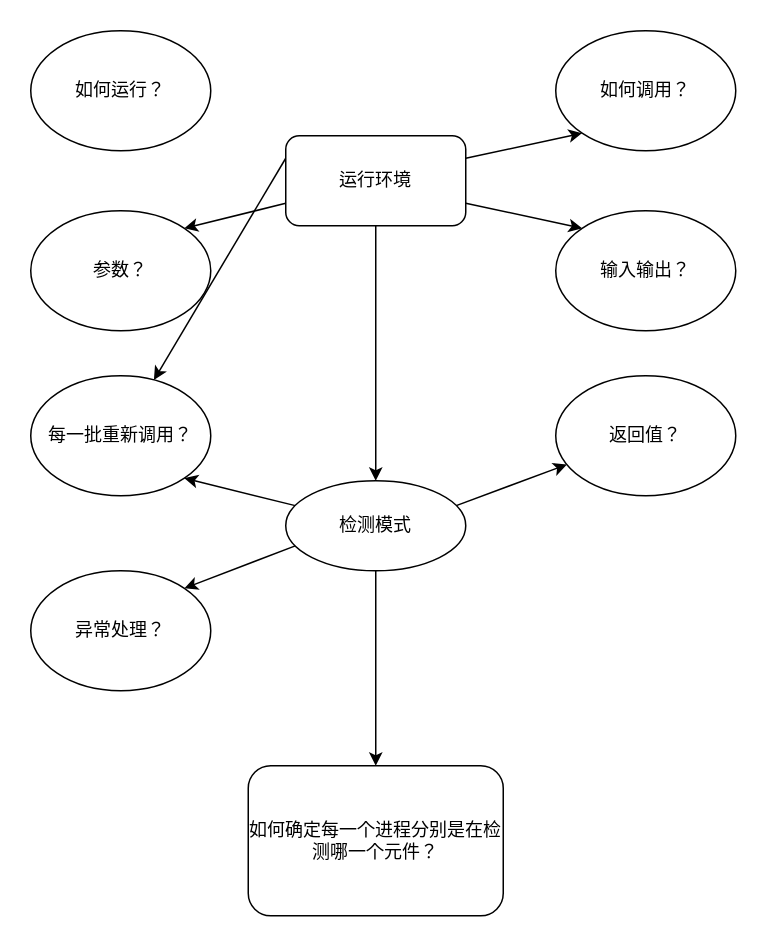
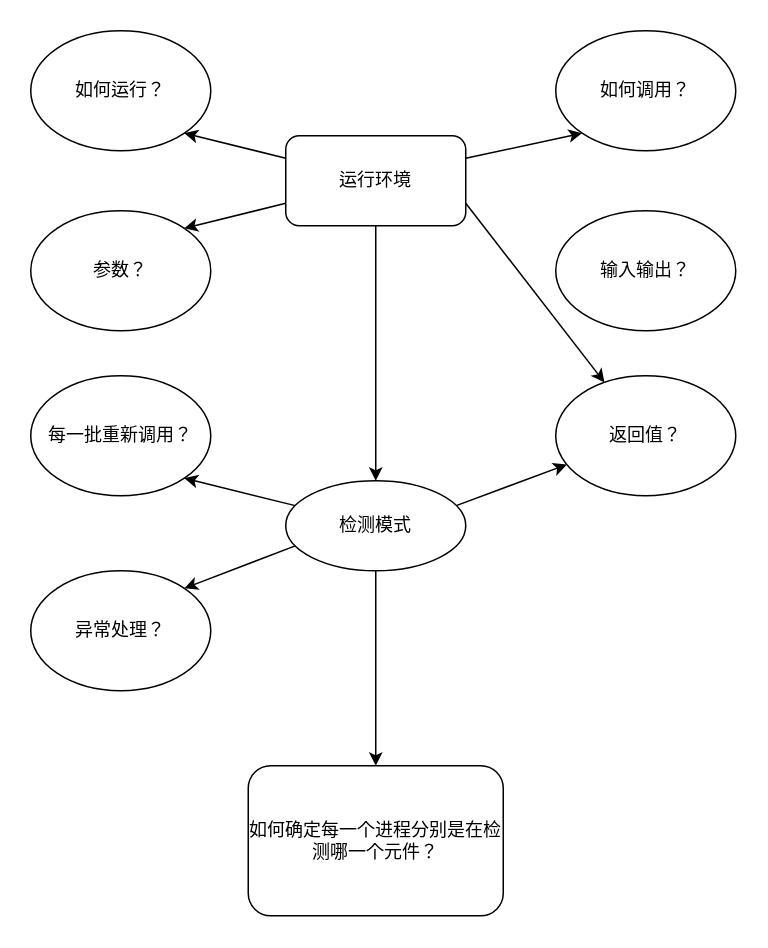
  <mxCell id="0" />
  <mxCell id="1" parent="0" />
- <mxCell id="2" style="rounded=0;orthogonalLoop=1;jettySize=auto;html=1;exitX=0;exitY=0.25;exitDx=0;exitDy=0;" edge="1" parent="1" source="7" target="17"><mxGeometry relative="1" as="geometry" /></mxCell>
+ <mxCell id="2" style="rounded=0;orthogonalLoop=1;jettySize=auto;html=1;exitX=0;exitY=0.25;exitDx=0;exitDy=0;entryX=1;entryY=1;entryDx=0;entryDy=0;" edge="1" parent="1" source="7" target="8"><mxGeometry relative="1" as="geometry" /></mxCell>
  <mxCell id="3" style="edgeStyle=none;rounded=0;orthogonalLoop=1;jettySize=auto;html=1;exitX=0;exitY=0.75;exitDx=0;exitDy=0;entryX=1;entryY=0;entryDx=0;entryDy=0;" edge="1" parent="1" source="7" target="10"><mxGeometry relative="1" as="geometry" /></mxCell>
  <mxCell id="4" style="edgeStyle=none;rounded=0;orthogonalLoop=1;jettySize=auto;html=1;exitX=1;exitY=0.25;exitDx=0;exitDy=0;entryX=0;entryY=1;entryDx=0;entryDy=0;" edge="1" parent="1" source="7" target="9"><mxGeometry relative="1" as="geometry" /></mxCell>
- <mxCell id="5" style="edgeStyle=none;rounded=0;orthogonalLoop=1;jettySize=auto;html=1;exitX=1;exitY=0.75;exitDx=0;exitDy=0;entryX=0;entryY=0;entryDx=0;entryDy=0;" edge="1" parent="1" source="7" target="11"><mxGeometry relative="1" as="geometry" /></mxCell>
+ <mxCell id="5" style="edgeStyle=none;rounded=0;orthogonalLoop=1;jettySize=auto;html=1;exitX=1;exitY=0.75;exitDx=0;exitDy=0;" edge="1" parent="1" source="7" target="18"><mxGeometry relative="1" as="geometry" /></mxCell>
  <mxCell id="6" style="edgeStyle=none;rounded=0;orthogonalLoop=1;jettySize=auto;html=1;" edge="1" parent="1" source="7" target="16"><mxGeometry relative="1" as="geometry" /></mxCell>
  <mxCell id="7" value="运行环境" style="rounded=1;whiteSpace=wrap;html=1;" vertex="1" parent="1"><mxGeometry x="190" y="90" width="120" height="60" as="geometry" /></mxCell>
  <mxCell id="8" value="如何运行？" style="ellipse;whiteSpace=wrap;html=1;" vertex="1" parent="1"><mxGeometry x="20" y="20" width="120" height="80" as="geometry" /></mxCell>
  <mxCell id="9" value="如何调用？" style="ellipse;whiteSpace=wrap;html=1;" vertex="1" parent="1"><mxGeometry x="370" y="20" width="120" height="80" as="geometry" /></mxCell>
  <mxCell id="10" value="参数？" style="ellipse;whiteSpace=wrap;html=1;" vertex="1" parent="1"><mxGeometry x="20" y="140" width="120" height="80" as="geometry" /></mxCell>
  <mxCell id="11" value="输入输出？" style="ellipse;whiteSpace=wrap;html=1;" vertex="1" parent="1"><mxGeometry x="370" y="140" width="120" height="80" as="geometry" /></mxCell>
  <mxCell id="12" style="edgeStyle=none;rounded=0;orthogonalLoop=1;jettySize=auto;html=1;exitX=0;exitY=0.25;exitDx=0;exitDy=0;entryX=1;entryY=1;entryDx=0;entryDy=0;" edge="1" parent="1" source="16" target="17"><mxGeometry relative="1" as="geometry" /></mxCell>
  <mxCell id="13" style="edgeStyle=none;rounded=0;orthogonalLoop=1;jettySize=auto;html=1;exitX=1;exitY=0.25;exitDx=0;exitDy=0;" edge="1" parent="1" source="16" target="18"><mxGeometry relative="1" as="geometry" /></mxCell>
  <mxCell id="14" style="edgeStyle=none;rounded=0;orthogonalLoop=1;jettySize=auto;html=1;exitX=0;exitY=0.75;exitDx=0;exitDy=0;entryX=1;entryY=0;entryDx=0;entryDy=0;" edge="1" parent="1" source="16" target="19"><mxGeometry relative="1" as="geometry" /></mxCell>
  <mxCell id="15" style="edgeStyle=none;rounded=0;orthogonalLoop=1;jettySize=auto;html=1;entryX=0.5;entryY=0;entryDx=0;entryDy=0;" edge="1" parent="1" source="16" target="20"><mxGeometry relative="1" as="geometry" /></mxCell>
  <mxCell id="16" value="检测模式" style="ellipse;whiteSpace=wrap;html=1;" vertex="1" parent="1"><mxGeometry x="190" y="320" width="120" height="60" as="geometry" /></mxCell>
  <mxCell id="17" value="每一批重新调用？" style="ellipse;whiteSpace=wrap;html=1;" vertex="1" parent="1"><mxGeometry x="20" y="250" width="120" height="80" as="geometry" /></mxCell>
  <mxCell id="18" value="返回值？" style="ellipse;whiteSpace=wrap;html=1;" vertex="1" parent="1"><mxGeometry x="370" y="250" width="120" height="80" as="geometry" /></mxCell>
  <mxCell id="19" value="异常处理？" style="ellipse;whiteSpace=wrap;html=1;" vertex="1" parent="1"><mxGeometry x="20" y="380" width="120" height="80" as="geometry" /></mxCell>
  <mxCell id="20" value="如何确定每一个进程分别是在检测哪一个元件？" style="rounded=1;whiteSpace=wrap;html=1;" vertex="1" parent="1"><mxGeometry x="165" y="510" width="170" height="100" as="geometry" /></mxCell>
